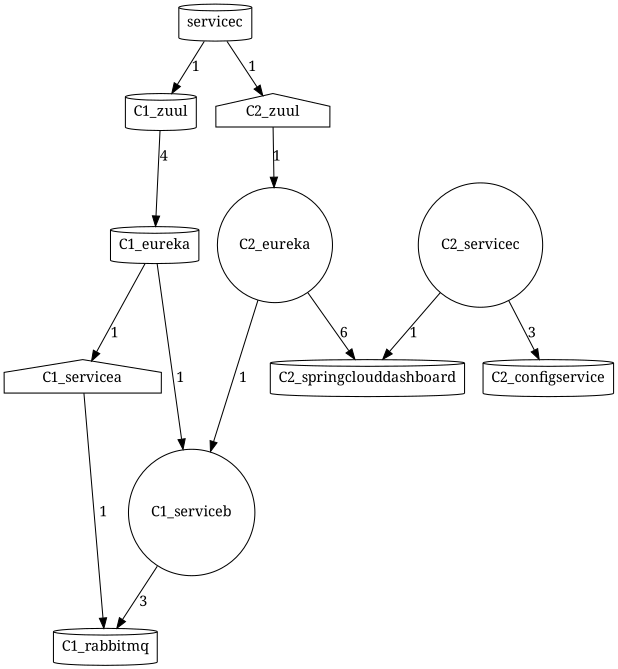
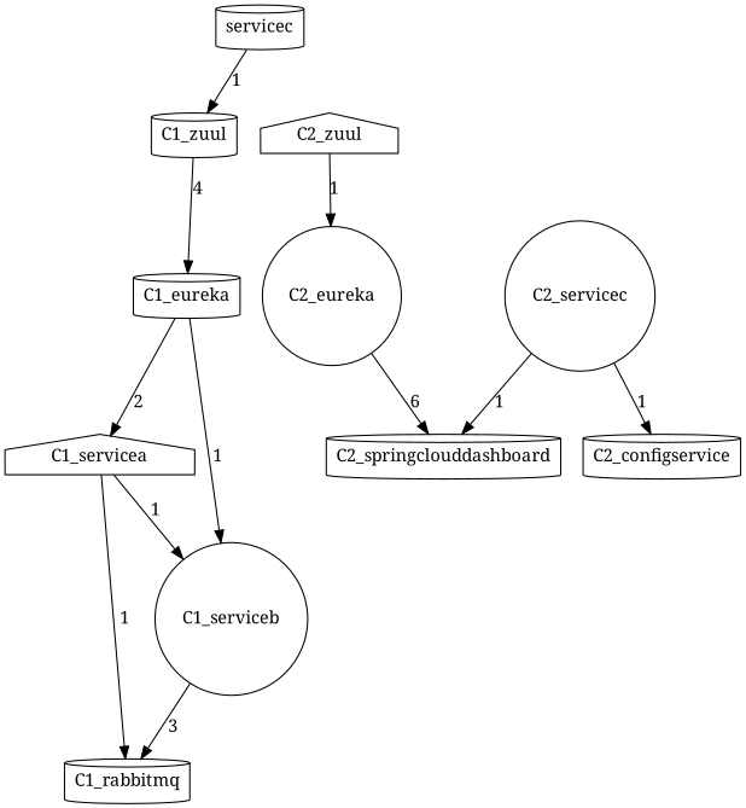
  digraph {
    fontname="Noto Serif"
    node [fontname="Noto Serif" shape=cylinder]
    edge [fontname="Noto Serif"]
    n1 [label=servicec]
    C1_zuul
    C2_zuul [shape=house]
    C1_eureka
    C2_eureka [shape=circle]
    C1_servicea [shape=house]
    C1_serviceb [shape=circle]
    C2_springclouddashboard
    C1_rabbitmq
    C2_servicec [shape=circle]
    C2_configservice
    n1 -> C1_zuul [label=1]
-   n1 -> C2_zuul [label=1]
    C1_zuul -> C1_eureka [label=4]
    C2_zuul -> C2_eureka [label=1]
-   C1_eureka -> C1_servicea [label=1]
+   C1_eureka -> C1_servicea [label=2]
    C1_eureka -> C1_serviceb [label=1]
    C2_eureka -> C2_springclouddashboard [label=6]
-   C2_eureka -> C1_serviceb [label=1]
+   C1_servicea -> C1_serviceb [label=1]
    C1_servicea -> C1_rabbitmq [label=1]
    C1_serviceb -> C1_rabbitmq [label=3]
    C2_servicec -> C2_springclouddashboard [label=1]
-   C2_servicec -> C2_configservice [label=3]
+   C2_servicec -> C2_configservice [label=1]
  }
